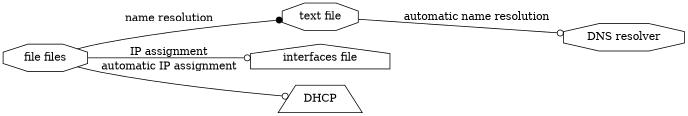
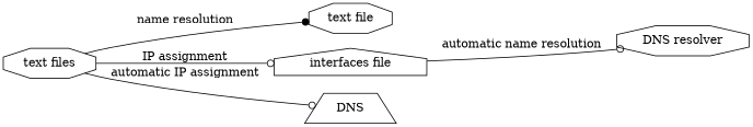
  digraph {
    rankdir=LR
    node [shape=octagon]
    edge [arrowhead=odot]
-   "text files" [label="file files"]
+   "text files"
    n2 [label="text file"]
    "interfaces file" [shape=house]
    "DNS resolver"
-   DHCP [shape=trapezium]
+   DHCP [shape=trapezium label=DNS]
    subgraph sub_1 {
      "text files"
      n2
      "interfaces file"
      "DNS resolver"
      DHCP
    }
    "text files" -> n2 [arrowhead=dot label="name resolution"]
    "text files" -> "interfaces file" [label="IP assignment"]
    "text files" -> DHCP [label="automatic IP assignment"]
-   n2 -> "DNS resolver" [label="automatic name resolution"]
+   "interfaces file" -> "DNS resolver" [label="automatic name resolution"]
  }
